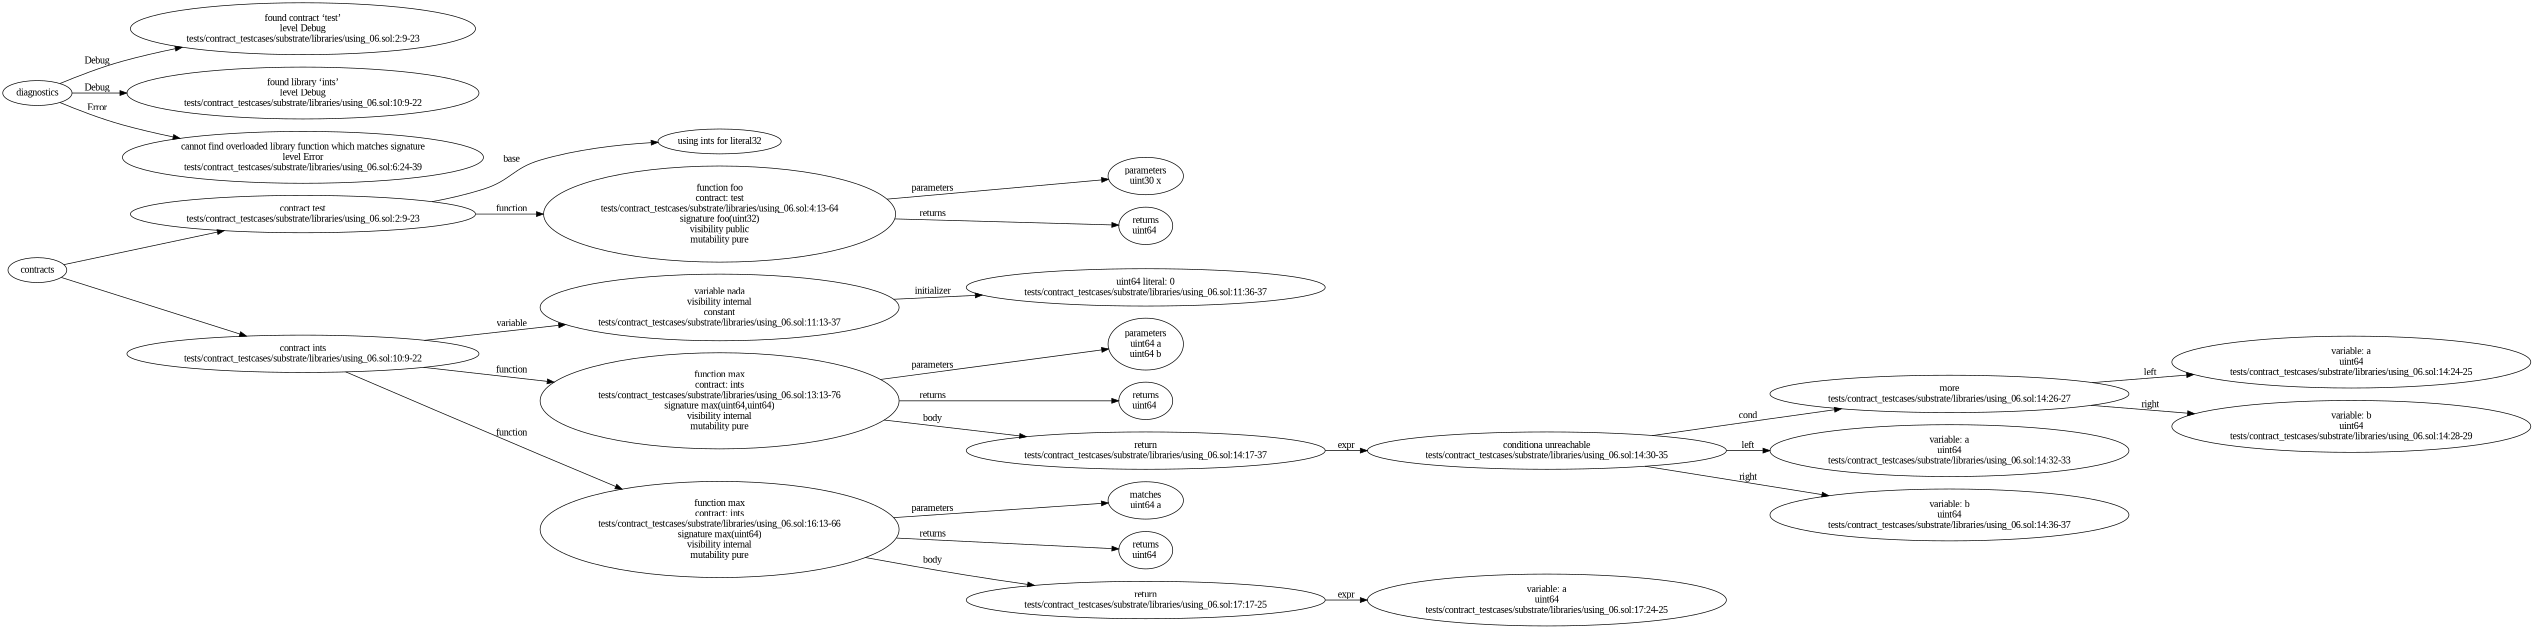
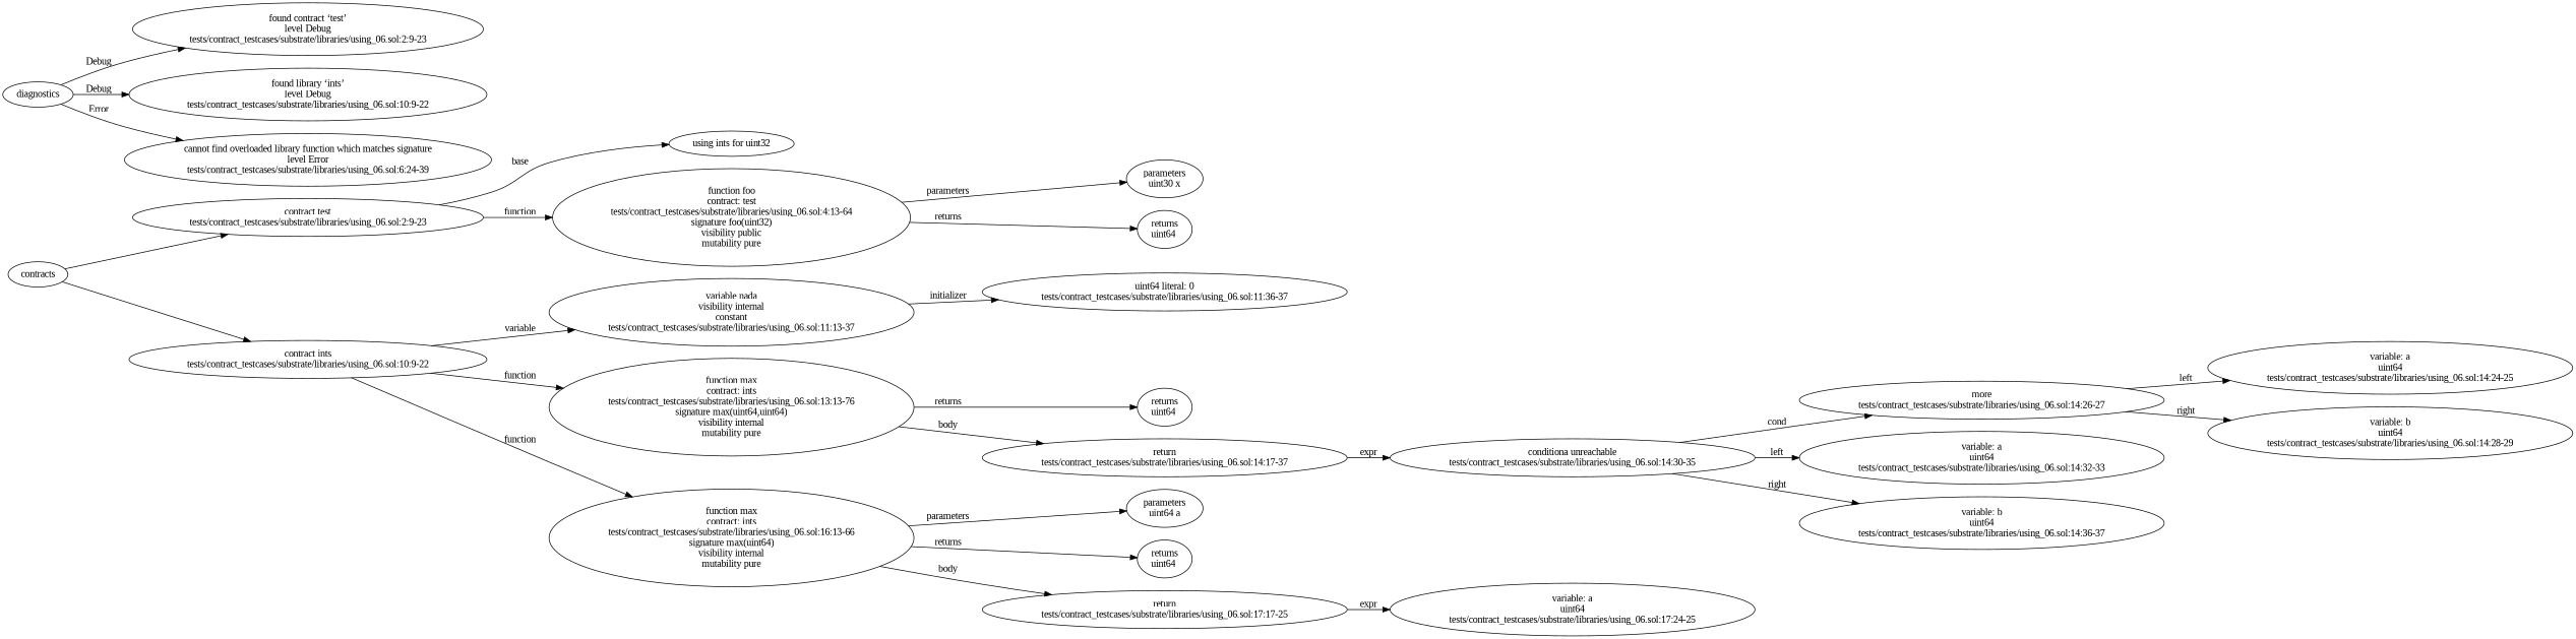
  strict digraph {
    fontname="Liberation Serif"
    rankdir=LR
    node [fontname="Liberation Serif"]
    edge [fontname="Liberation Serif"]
    n1 [label="contract test\ntests/contract_testcases/substrate/libraries/using_06.sol:2:9-23"]
-   n2 [label="using ints for literal32"]
+   n2 [label="using ints for uint32"]
    n3 [label="function foo\ncontract: test\ntests/contract_testcases/substrate/libraries/using_06.sol:4:13-64\nsignature foo(uint32)\nvisibility public\nmutability pure"]
    n4 [label="parameters\nuint30 x"]
    n5 [label="returns\nuint64 "]
    n6 [label="contract ints\ntests/contract_testcases/substrate/libraries/using_06.sol:10:9-22"]
    n7 [label="variable nada\nvisibility internal\nconstant\ntests/contract_testcases/substrate/libraries/using_06.sol:11:13-37"]
    n8 [label="function max\ncontract: ints\ntests/contract_testcases/substrate/libraries/using_06.sol:13:13-76\nsignature max(uint64,uint64)\nvisibility internal\nmutability pure"]
    n9 [label="function max\ncontract: ints\ntests/contract_testcases/substrate/libraries/using_06.sol:16:13-66\nsignature max(uint64)\nvisibility internal\nmutability pure"]
    n10 [label="uint64 literal: 0\ntests/contract_testcases/substrate/libraries/using_06.sol:11:36-37"]
-   n11 [label="parameters\nuint64 a\nuint64 b"]
    n12 [label="returns\nuint64 "]
    n13 [label="return\ntests/contract_testcases/substrate/libraries/using_06.sol:14:17-37"]
-   n14 [label="matches\nuint64 a"]
+   n14 [label="parameters\nuint64 a"]
    n15 [label="returns\nuint64 "]
    n16 [label="return\ntests/contract_testcases/substrate/libraries/using_06.sol:17:17-25"]
    n17 [label="conditiona unreachable\ntests/contract_testcases/substrate/libraries/using_06.sol:14:30-35"]
    n18 [label="more\ntests/contract_testcases/substrate/libraries/using_06.sol:14:26-27"]
    n19 [label="variable: a\nuint64\ntests/contract_testcases/substrate/libraries/using_06.sol:14:32-33"]
    n20 [label="variable: b\nuint64\ntests/contract_testcases/substrate/libraries/using_06.sol:14:36-37"]
    n21 [label="variable: a\nuint64\ntests/contract_testcases/substrate/libraries/using_06.sol:14:24-25"]
    n22 [label="variable: b\nuint64\ntests/contract_testcases/substrate/libraries/using_06.sol:14:28-29"]
    n23 [label="variable: a\nuint64\ntests/contract_testcases/substrate/libraries/using_06.sol:17:24-25"]
    n24 [label="found contract ‘test’\nlevel Debug\ntests/contract_testcases/substrate/libraries/using_06.sol:2:9-23"]
    n25 [label="found library ‘ints’\nlevel Debug\ntests/contract_testcases/substrate/libraries/using_06.sol:10:9-22"]
    n26 [label="cannot find overloaded library function which matches signature\nlevel Error\ntests/contract_testcases/substrate/libraries/using_06.sol:6:24-39"]
    contracts
    diagnostics
    n1 -> n2 [label=base]
    n1 -> n3 [label=function]
    n3 -> n4 [label=parameters]
    n3 -> n5 [label=returns]
    n6 -> n7 [label=variable]
    n6 -> n8 [label=function]
    n6 -> n9 [label=function]
    n7 -> n10 [label=initializer]
-   n8 -> n11 [label=parameters]
    n8 -> n12 [label=returns]
    n8 -> n13 [label=body]
    n9 -> n14 [label=parameters]
    n9 -> n15 [label=returns]
    n9 -> n16 [label=body]
    n13 -> n17 [label=expr]
    n16 -> n23 [label=expr]
    n17 -> n18 [label=cond]
    n17 -> n19 [label=left]
    n17 -> n20 [label=right]
    n18 -> n21 [label=left]
    n18 -> n22 [label=right]
    contracts -> n1
    contracts -> n6
    diagnostics -> n24 [label=Debug]
    diagnostics -> n25 [label=Debug]
    diagnostics -> n26 [label=Error]
  }
